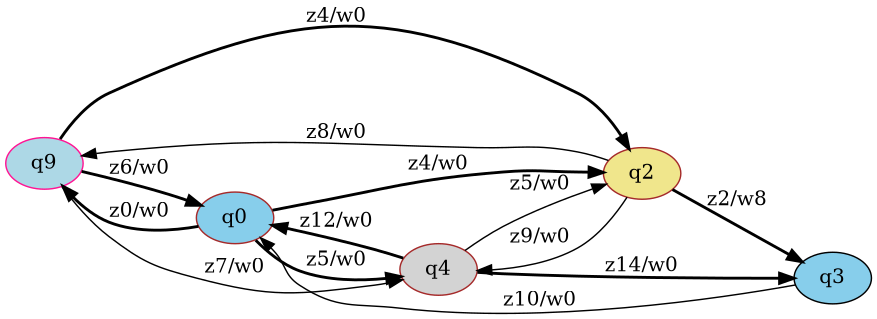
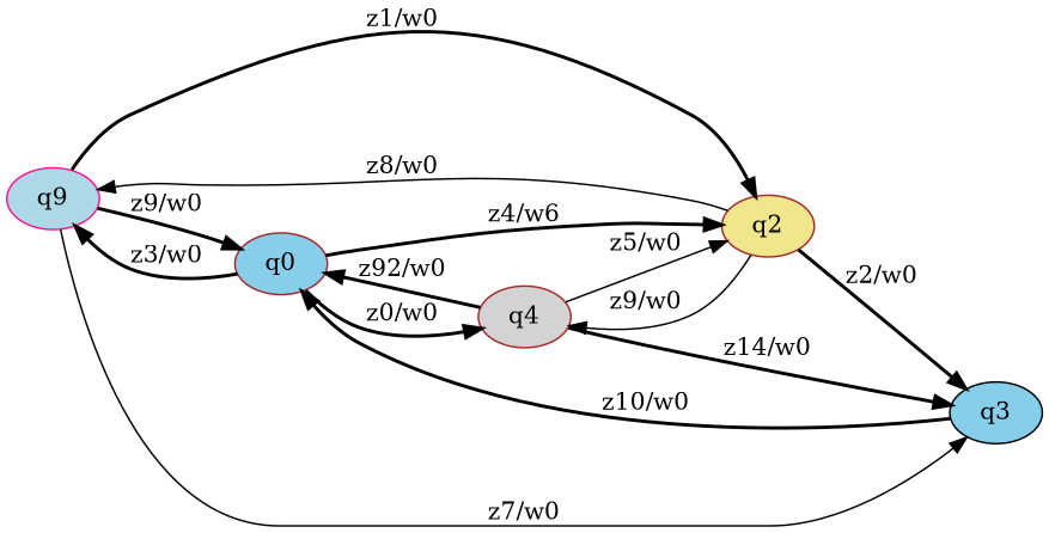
  digraph {
    rankdir=LR
    node [color=brown fillcolor=skyblue style=filled]
    edge [style=bold]
    n1 [color=deeppink fillcolor=lightblue label=q9]
    q0
    q2 [fillcolor=khaki]
    q4 [fillcolor=lightgrey]
    q3 [color=black]
-   n1 -> q0 [label="z6/w0"]
-   n1 -> q2 [label="z4/w0"]
-   n1 -> q4 [label="z7/w0" style=solid]
-   q0 -> n1 [label="z0/w0"]
-   q0 -> q2 [label="z4/w0"]
-   q0 -> q4 [label="z5/w0"]
+   n1 -> q0 [label="z9/w0"]
+   n1 -> q2 [label="z1/w0"]
+   n1 -> q3 [label="z7/w0" style=solid]
+   q0 -> n1 [label="z3/w0"]
+   q0 -> q2 [label="z4/w6"]
+   q0 -> q4 [label="z0/w0"]
    q2 -> n1 [label="z8/w0" style=solid]
    q2 -> q4 [label="z9/w0" style=solid]
-   q2 -> q3 [label="z2/w8"]
-   q4 -> q0 [label="z12/w0"]
+   q2 -> q3 [label="z2/w0"]
+   q4 -> q0 [label="z92/w0"]
    q4 -> q2 [label="z5/w0" style=solid]
    q4 -> q3 [label="z14/w0"]
-   q3 -> q0 [label="z10/w0" style=solid]
+   q3 -> q0 [label="z10/w0"]
  }
